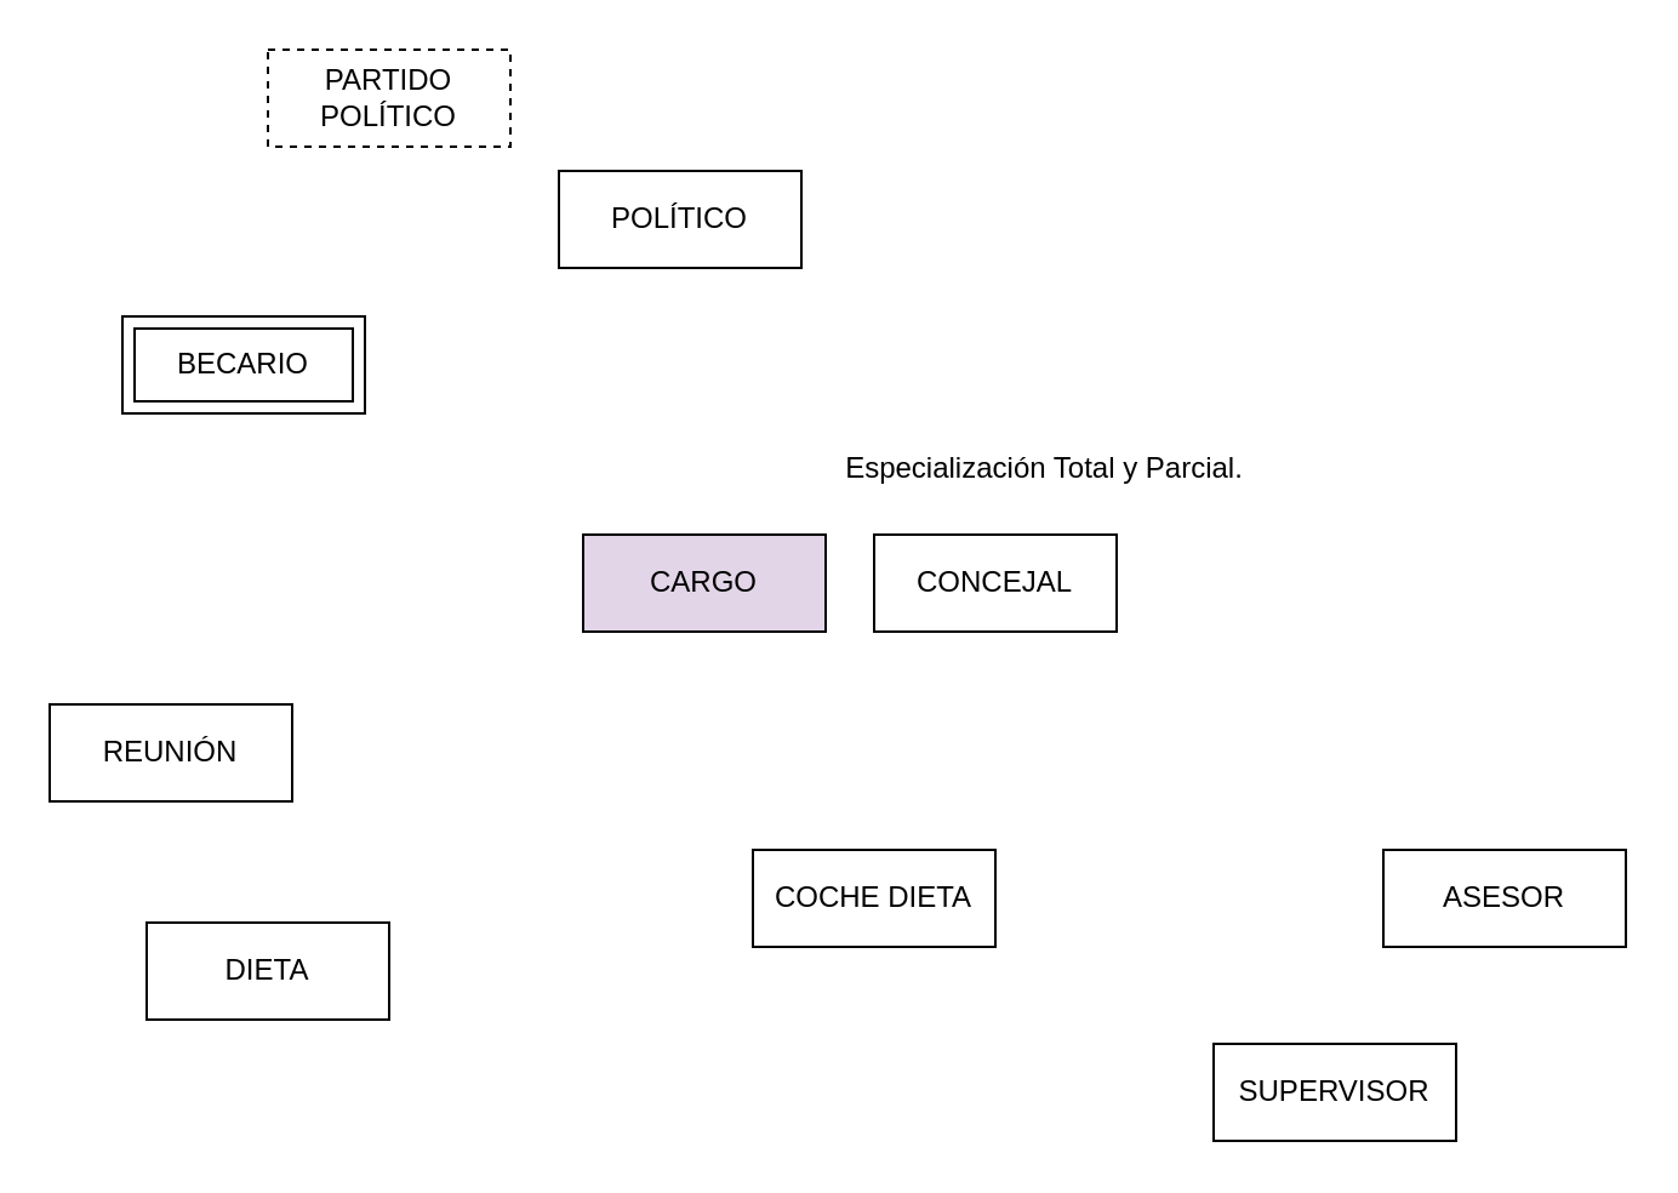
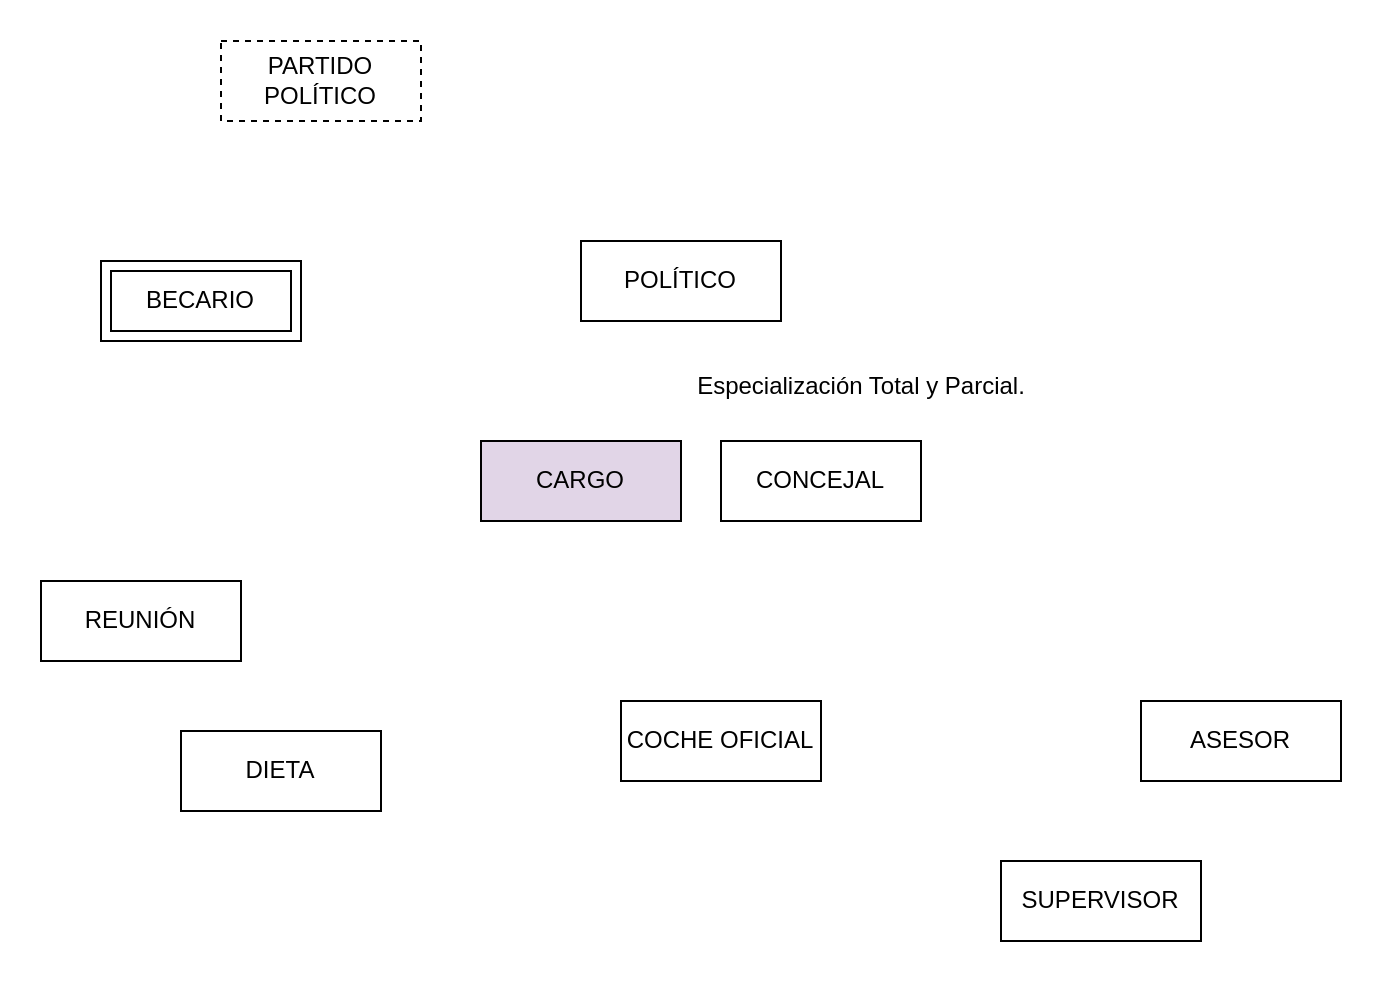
  <mxCell id="0" />
  <mxCell id="1" parent="0" />
- <mxCell id="2" value="POLÍTICO" style="rounded=0;whiteSpace=wrap;html=1;" vertex="1" parent="1"><mxGeometry x="230" y="70" width="100" height="40" as="geometry" /></mxCell>
+ <mxCell id="2" value="POLÍTICO" style="rounded=0;whiteSpace=wrap;html=1;" vertex="1" parent="1"><mxGeometry x="290" y="120" width="100" height="40" as="geometry" /></mxCell>
  <mxCell id="3" value="CARGO" style="rounded=0;whiteSpace=wrap;html=1;fillColor=#e1d5e7;" vertex="1" parent="1"><mxGeometry x="240" y="220" width="100" height="40" as="geometry" /></mxCell>
  <mxCell id="4" value="CONCEJAL" style="rounded=0;whiteSpace=wrap;html=1;" vertex="1" parent="1"><mxGeometry x="360" y="220" width="100" height="40" as="geometry" /></mxCell>
  <mxCell id="5" value="Especialización Total y Parcial." style="text;html=1;align=center;verticalAlign=middle;resizable=0;points=[];autosize=1;strokeColor=none;fillColor=none;" vertex="1" parent="1"><mxGeometry x="335" y="178" width="190" height="30" as="geometry" /></mxCell>
- <mxCell id="6" value="COCHE DIETA" style="rounded=0;whiteSpace=wrap;html=1;" vertex="1" parent="1"><mxGeometry x="310" y="350" width="100" height="40" as="geometry" /></mxCell>
+ <mxCell id="6" value="COCHE OFICIAL" style="rounded=0;whiteSpace=wrap;html=1;" vertex="1" parent="1"><mxGeometry x="310" y="350" width="100" height="40" as="geometry" /></mxCell>
  <mxCell id="7" value="ASESOR" style="rounded=0;whiteSpace=wrap;html=1;" vertex="1" parent="1"><mxGeometry x="570" y="350" width="100" height="40" as="geometry" /></mxCell>
  <mxCell id="8" value="SUPERVISOR" style="rounded=0;whiteSpace=wrap;html=1;" vertex="1" parent="1"><mxGeometry x="500" y="430" width="100" height="40" as="geometry" /></mxCell>
  <mxCell id="9" value="PARTIDO POLÍTICO" style="rounded=0;whiteSpace=wrap;html=1;dashed=1;" vertex="1" parent="1"><mxGeometry x="110" y="20" width="100" height="40" as="geometry" /></mxCell>
  <mxCell id="10" value="BECARIO" style="rounded=0;whiteSpace=wrap;html=1;" vertex="1" parent="1"><mxGeometry x="50" y="130" width="100" height="40" as="geometry" /></mxCell>
  <mxCell id="11" value="REUNIÓN" style="rounded=0;whiteSpace=wrap;html=1;" vertex="1" parent="1"><mxGeometry x="20" y="290" width="100" height="40" as="geometry" /></mxCell>
- <mxCell id="12" value="DIETA" style="rounded=0;whiteSpace=wrap;html=1;" vertex="1" parent="1"><mxGeometry x="60" y="380" width="100" height="40" as="geometry" /></mxCell>
+ <mxCell id="12" value="DIETA" style="rounded=0;whiteSpace=wrap;html=1;" vertex="1" parent="1"><mxGeometry x="90" y="365" width="100" height="40" as="geometry" /></mxCell>
  <mxCell id="13" value="" style="rounded=0;whiteSpace=wrap;html=1;fillColor=none;" vertex="1" parent="1"><mxGeometry x="55" y="135" width="90" height="30" as="geometry" /></mxCell>
